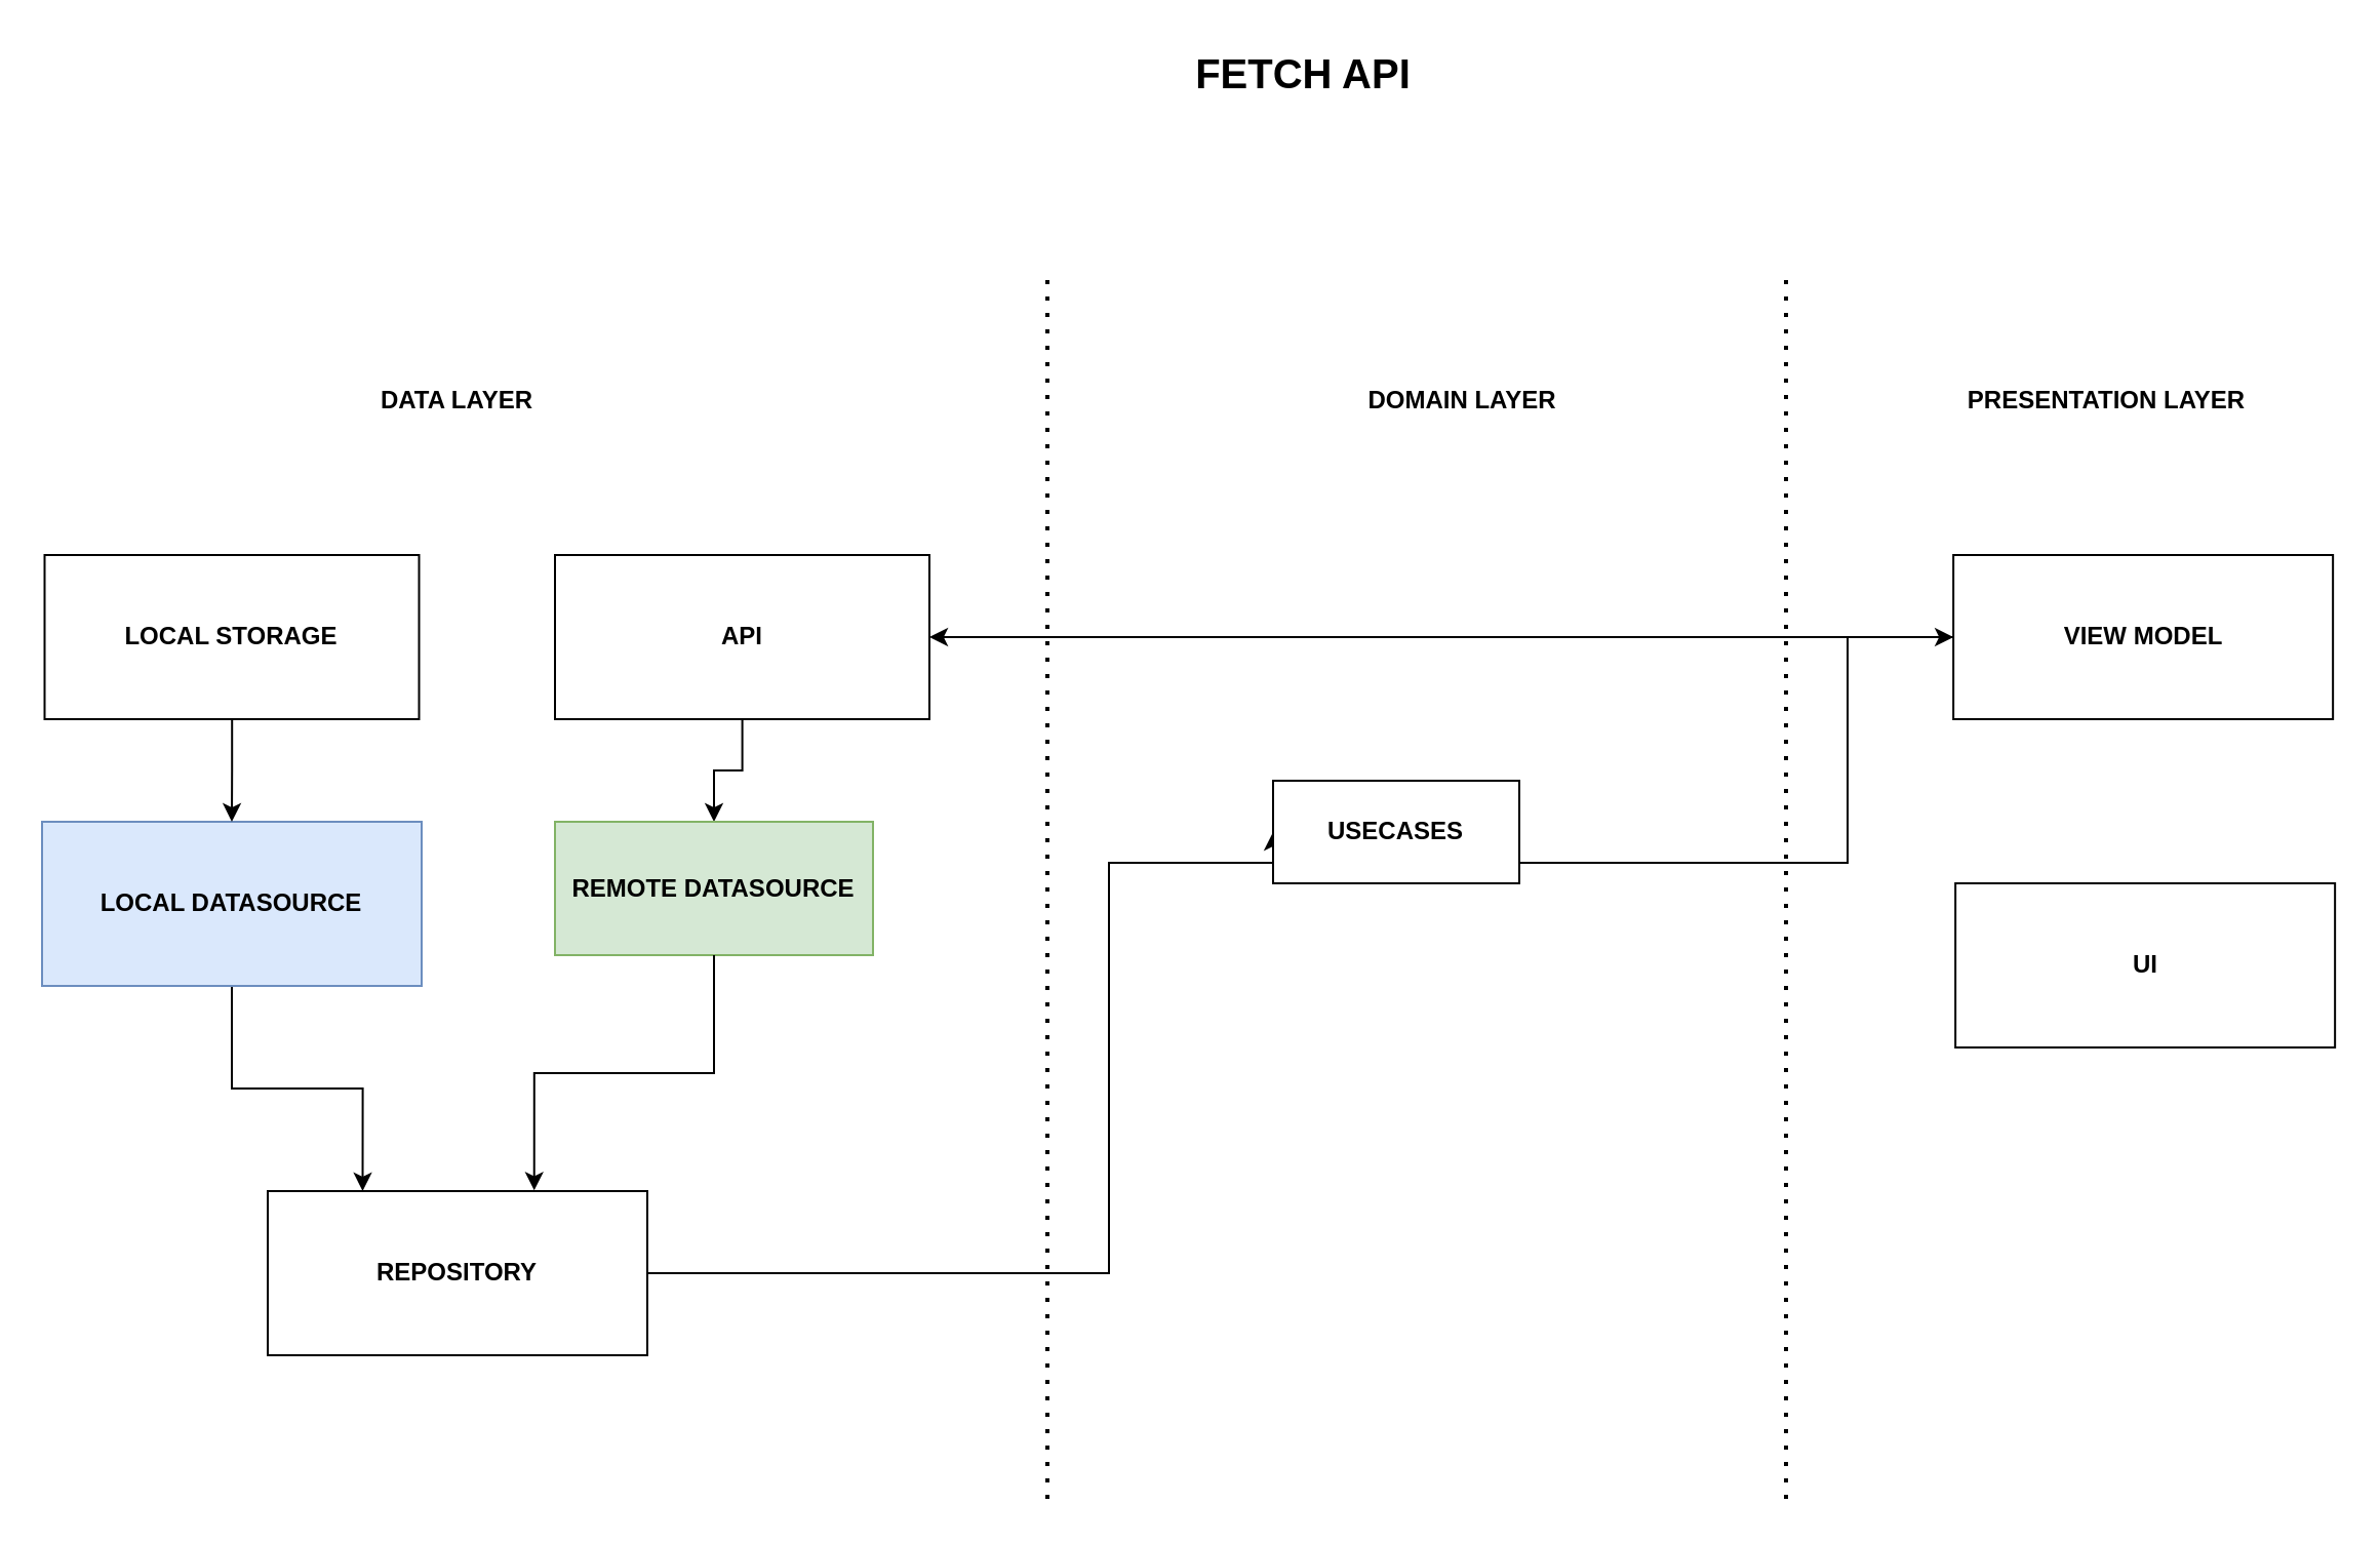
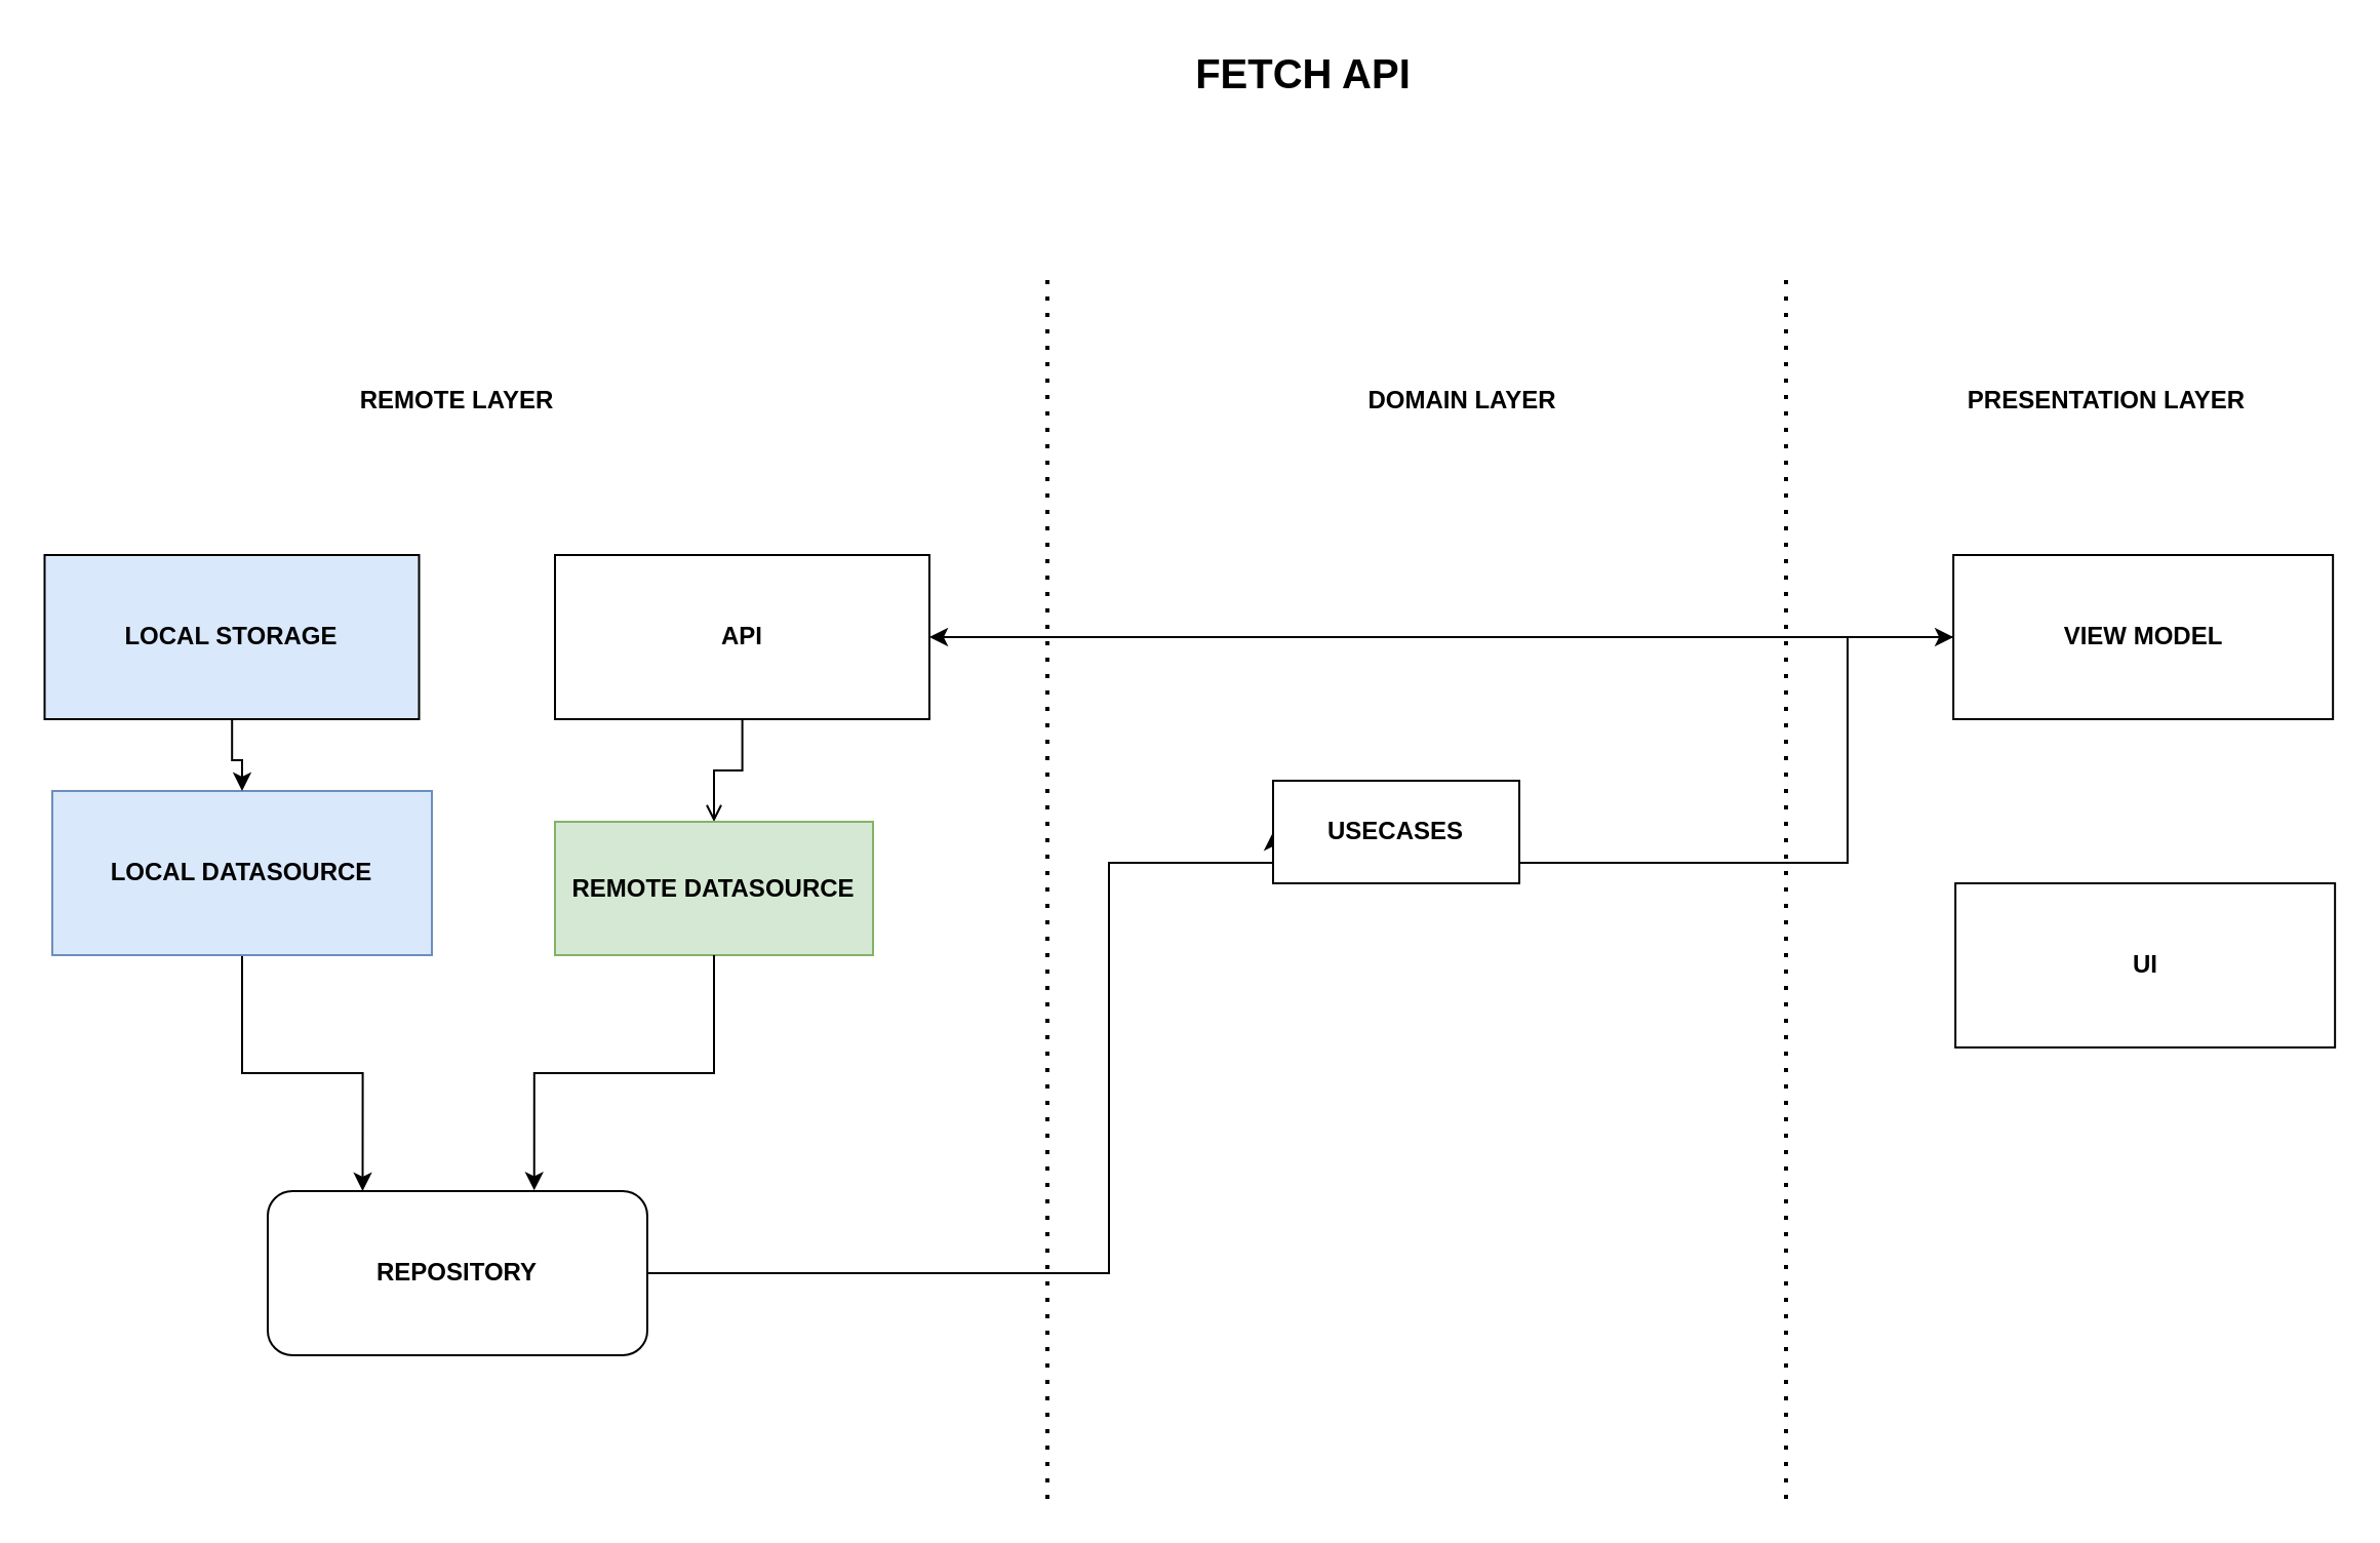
  <mxCell id="0" />
  <mxCell id="1" parent="0" />
- <mxCell id="2" style="edgeStyle=orthogonalEdgeStyle;rounded=0;orthogonalLoop=1;jettySize=auto;html=1;entryX=0.5;entryY=0;entryDx=0;entryDy=0;" edge="1" parent="1" source="3" target="4"><mxGeometry relative="1" as="geometry" /></mxCell>
+ <mxCell id="2" style="edgeStyle=orthogonalEdgeStyle;rounded=0;orthogonalLoop=1;jettySize=auto;html=1;entryX=0.5;entryY=0;entryDx=0;entryDy=0;endArrow=open;" edge="1" parent="1" source="3" target="4"><mxGeometry relative="1" as="geometry" /></mxCell>
  <mxCell id="3" value="&lt;b&gt;API&lt;/b&gt;" style="rounded=0;whiteSpace=wrap;html=1;" vertex="1" parent="1"><mxGeometry x="270" y="270" width="182.5" height="80" as="geometry" /></mxCell>
  <mxCell id="4" value="&lt;b&gt;REMOTE DATASOURCE&lt;/b&gt;" style="rounded=0;whiteSpace=wrap;html=1;fillColor=#d5e8d4;strokeColor=#82b366;" vertex="1" parent="1"><mxGeometry x="270" y="400" width="155" height="65" as="geometry" /></mxCell>
  <mxCell id="5" style="edgeStyle=orthogonalEdgeStyle;rounded=0;orthogonalLoop=1;jettySize=auto;html=1;entryX=0;entryY=0.5;entryDx=0;entryDy=0;" edge="1" parent="1" source="6" target="8"><mxGeometry relative="1" as="geometry"><Array as="points"><mxPoint x="540" y="620" /><mxPoint x="540" y="420" /></Array></mxGeometry></mxCell>
- <mxCell id="6" value="&lt;b&gt;REPOSITORY&lt;/b&gt;" style="rounded=0;whiteSpace=wrap;html=1;" vertex="1" parent="1"><mxGeometry x="130" y="580" width="185" height="80" as="geometry" /></mxCell>
+ <mxCell id="6" value="&lt;b&gt;REPOSITORY&lt;/b&gt;" style="whiteSpace=wrap;html=1;rounded=1;" vertex="1" parent="1"><mxGeometry x="130" y="580" width="185" height="80" as="geometry" /></mxCell>
  <mxCell id="7" style="edgeStyle=orthogonalEdgeStyle;rounded=0;orthogonalLoop=1;jettySize=auto;html=1;entryX=0;entryY=0.5;entryDx=0;entryDy=0;" edge="1" parent="1" source="8" target="10"><mxGeometry relative="1" as="geometry"><Array as="points"><mxPoint x="900" y="420" /><mxPoint x="900" y="310" /></Array></mxGeometry></mxCell>
  <mxCell id="8" value="&lt;b&gt;USECASES&lt;/b&gt;" style="rounded=0;whiteSpace=wrap;html=1;" vertex="1" parent="1"><mxGeometry x="620" y="380" width="120" height="50" as="geometry" /></mxCell>
  <mxCell id="9" style="edgeStyle=orthogonalEdgeStyle;rounded=0;orthogonalLoop=1;jettySize=auto;html=1;" edge="1" parent="1" source="10" target="3"><mxGeometry relative="1" as="geometry" /></mxCell>
  <mxCell id="10" value="&lt;b&gt;VIEW MODEL&lt;br&gt;&lt;/b&gt;" style="rounded=0;whiteSpace=wrap;html=1;" vertex="1" parent="1"><mxGeometry x="951.57" y="270" width="185" height="80" as="geometry" /></mxCell>
  <mxCell id="11" value="&lt;b&gt;UI&lt;br&gt;&lt;/b&gt;" style="rounded=0;whiteSpace=wrap;html=1;" vertex="1" parent="1"><mxGeometry x="952.57" y="430" width="185" height="80" as="geometry" /></mxCell>
- <mxCell id="12" value="&lt;b&gt;DATA LAYER&lt;/b&gt;" style="text;html=1;strokeColor=none;fillColor=none;align=center;verticalAlign=middle;whiteSpace=wrap;rounded=0;" vertex="1" parent="1"><mxGeometry x="156.87" y="180" width="131.25" height="30" as="geometry" /></mxCell>
+ <mxCell id="12" value="&lt;b&gt;REMOTE LAYER&lt;/b&gt;" style="text;html=1;strokeColor=none;fillColor=none;align=center;verticalAlign=middle;whiteSpace=wrap;rounded=0;" vertex="1" parent="1"><mxGeometry x="156.87" y="180" width="131.25" height="30" as="geometry" /></mxCell>
  <mxCell id="13" value="&lt;b&gt;DOMAIN LAYER&lt;/b&gt;" style="text;html=1;strokeColor=none;fillColor=none;align=center;verticalAlign=middle;whiteSpace=wrap;rounded=0;" vertex="1" parent="1"><mxGeometry x="646.87" y="180" width="131.25" height="30" as="geometry" /></mxCell>
  <mxCell id="14" value="&lt;b&gt;PRESENTATION LAYER&lt;/b&gt;" style="text;html=1;strokeColor=none;fillColor=none;align=center;verticalAlign=middle;whiteSpace=wrap;rounded=0;" vertex="1" parent="1"><mxGeometry x="950" y="180" width="153.13" height="30" as="geometry" /></mxCell>
  <mxCell id="15" style="edgeStyle=orthogonalEdgeStyle;rounded=0;orthogonalLoop=1;jettySize=auto;html=1;entryX=0.25;entryY=0;entryDx=0;entryDy=0;" edge="1" parent="1" source="16" target="6"><mxGeometry relative="1" as="geometry" /></mxCell>
- <mxCell id="16" value="&lt;b&gt;LOCAL DATASOURCE&lt;/b&gt;" style="rounded=0;whiteSpace=wrap;html=1;fillColor=#dae8fc;strokeColor=#6c8ebf;" vertex="1" parent="1"><mxGeometry x="20" y="400" width="185" height="80" as="geometry" /></mxCell>
+ <mxCell id="16" value="&lt;b&gt;LOCAL DATASOURCE&lt;/b&gt;" style="rounded=0;whiteSpace=wrap;html=1;fillColor=#dae8fc;strokeColor=#6c8ebf;" vertex="1" parent="1"><mxGeometry x="25" y="385" width="185" height="80" as="geometry" /></mxCell>
  <mxCell id="17" style="edgeStyle=orthogonalEdgeStyle;rounded=0;orthogonalLoop=1;jettySize=auto;html=1;entryX=0.5;entryY=0;entryDx=0;entryDy=0;" edge="1" parent="1" source="18" target="16"><mxGeometry relative="1" as="geometry" /></mxCell>
- <mxCell id="18" value="&lt;b&gt;LOCAL STORAGE&lt;/b&gt;" style="rounded=0;whiteSpace=wrap;html=1;" vertex="1" parent="1"><mxGeometry x="21.25" y="270" width="182.5" height="80" as="geometry" /></mxCell>
+ <mxCell id="18" value="&lt;b&gt;LOCAL STORAGE&lt;/b&gt;" style="rounded=0;whiteSpace=wrap;html=1;fillColor=#dae8fc;" vertex="1" parent="1"><mxGeometry x="21.25" y="270" width="182.5" height="80" as="geometry" /></mxCell>
  <mxCell id="19" style="edgeStyle=orthogonalEdgeStyle;rounded=0;orthogonalLoop=1;jettySize=auto;html=1;entryX=0.702;entryY=-0.004;entryDx=0;entryDy=0;entryPerimeter=0;" edge="1" parent="1" source="4" target="6"><mxGeometry relative="1" as="geometry" /></mxCell>
  <mxCell id="20" value="&lt;b&gt;&lt;font style=&quot;font-size: 20px;&quot;&gt;FETCH API&lt;/font&gt;&lt;/b&gt;" style="text;html=1;align=center;verticalAlign=middle;whiteSpace=wrap;rounded=0;" vertex="1" parent="1"><mxGeometry x="535" y="20" width="200" height="30" as="geometry" /></mxCell>
  <mxCell id="21" value="" style="endArrow=none;dashed=1;html=1;dashPattern=1 3;strokeWidth=2;rounded=0;" edge="1" parent="1"><mxGeometry width="50" height="50" relative="1" as="geometry"><mxPoint x="870" y="730" as="sourcePoint" /><mxPoint x="870" as="targetPoint" y="130" /></mxGeometry></mxCell>
  <mxCell id="22" value="" style="endArrow=none;dashed=1;html=1;dashPattern=1 3;strokeWidth=2;rounded=0;" edge="1" parent="1"><mxGeometry width="50" height="50" relative="1" as="geometry"><mxPoint y="730" as="sourcePoint" x="510" /><mxPoint as="targetPoint" x="510" y="130" /></mxGeometry></mxCell>
